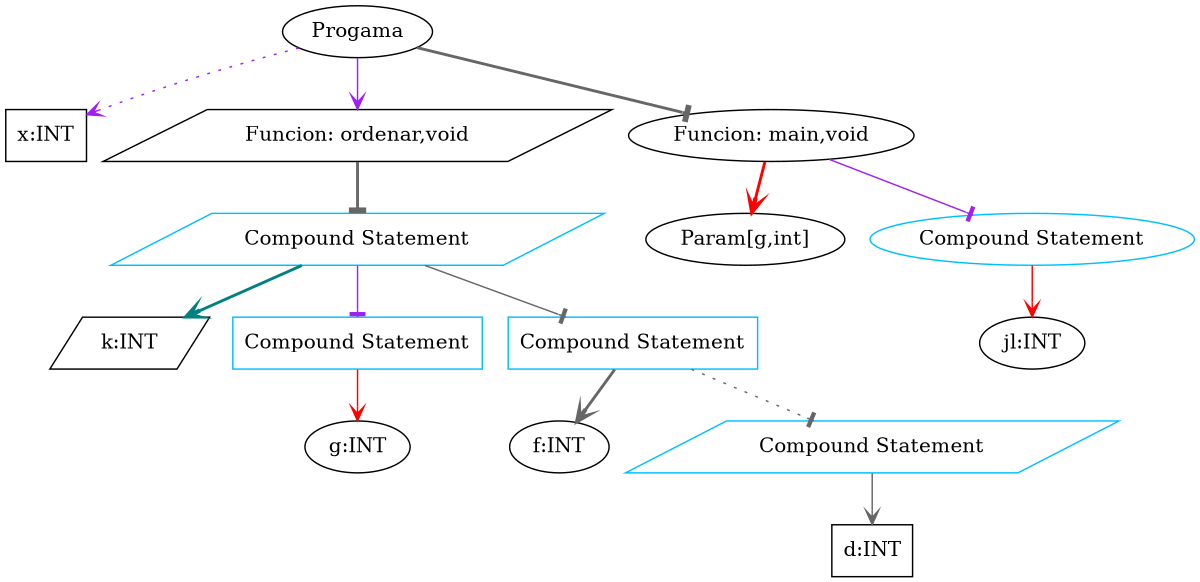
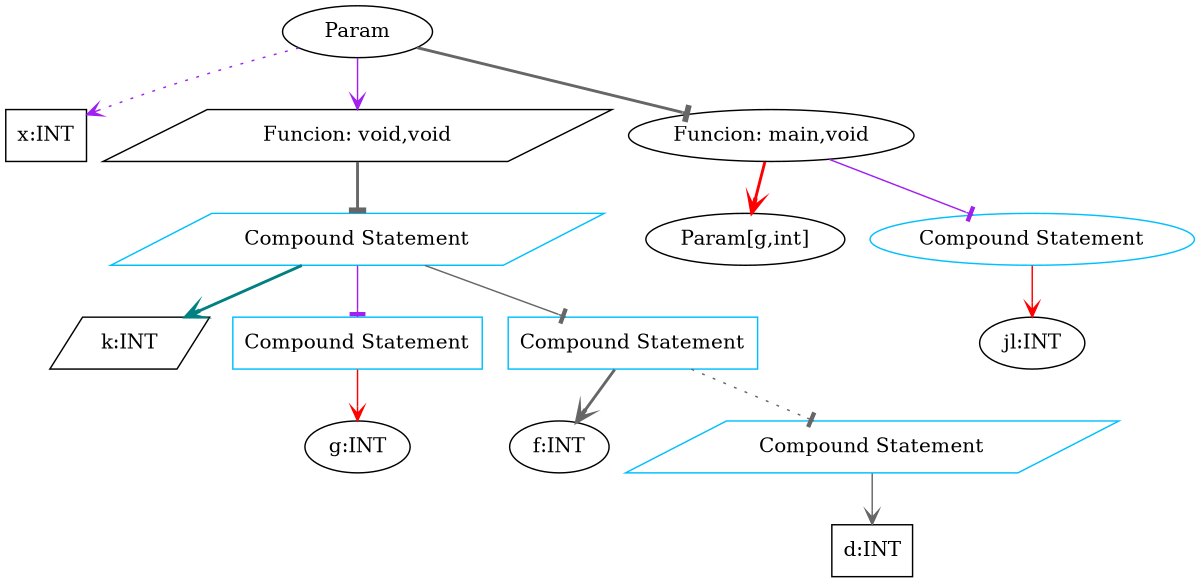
  digraph {
    node [shape=ellipse]
    edge [arrowhead=vee color=gray40 style=solid]
-   n1 [label=Progama]
+   n1 [label=Param]
    n2 [label="x:INT" shape=box]
-   n3 [label="Funcion: ordenar,void" shape=parallelogram]
+   n3 [label="Funcion: void,void" shape=parallelogram]
    n4 [label="Funcion: main,void"]
    n5 [color=deepskyblue label="Compound Statement" shape=parallelogram]
    n6 [label="Param[g,int]"]
    n7 [color=deepskyblue label="Compound Statement"]
    n8 [label="k:INT" shape=parallelogram]
    n9 [color=deepskyblue label="Compound Statement" shape=box]
    n10 [color=deepskyblue label="Compound Statement" shape=box]
    n11 [label="g:INT"]
    n12 [label="f:INT"]
    n13 [color=deepskyblue label="Compound Statement" shape=parallelogram]
    n14 [label="d:INT" shape=box]
    n15 [label="jl:INT"]
    n1 -> n2 [color=purple style=dotted]
    n1 -> n3 [color=purple]
    n1 -> n4 [arrowhead=tee style=bold]
    n3 -> n5 [arrowhead=tee style=bold]
    n4 -> n6 [color=red style=bold]
    n4 -> n7 [arrowhead=tee color=purple]
    n5 -> n8 [color=teal style=bold]
    n5 -> n9 [arrowhead=tee color=purple]
    n5 -> n10 [arrowhead=tee]
    n7 -> n15 [color=red]
    n9 -> n11 [color=red]
    n10 -> n12 [style=bold]
    n10 -> n13 [arrowhead=tee style=dotted]
    n13 -> n14
  }
